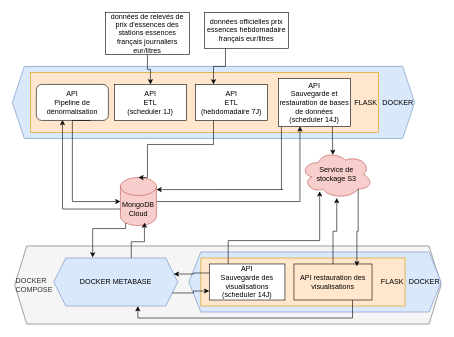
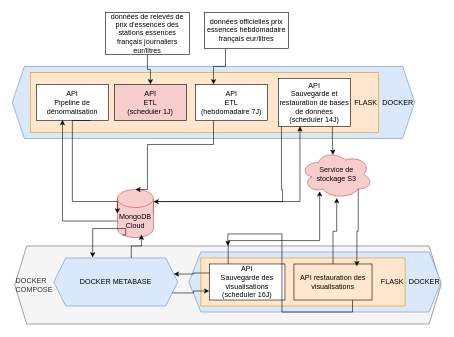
  <mxCell id="0" />
  <mxCell id="1" parent="0" />
  <mxCell id="2" value="DOCKER&lt;br&gt;COMPOSE" style="shape=hexagon;perimeter=hexagonPerimeter2;whiteSpace=wrap;html=1;fixedSize=1;align=left;fillColor=#f5f5f5;strokeColor=#666666;fontColor=#333333;" parent="1" vertex="1"><mxGeometry x="24" y="409" width="710" height="130" as="geometry" /></mxCell>
  <mxCell id="3" value="DOCKER" style="shape=hexagon;perimeter=hexagonPerimeter2;whiteSpace=wrap;html=1;fixedSize=1;align=right;fillColor=#dae8fc;strokeColor=#6c8ebf;" parent="1" vertex="1"><mxGeometry x="314" y="419" width="420" height="100" as="geometry" /></mxCell>
  <mxCell id="4" value="DOCKER METABASE" style="shape=hexagon;perimeter=hexagonPerimeter2;whiteSpace=wrap;html=1;fixedSize=1;align=center;fillColor=#dae8fc;strokeColor=#6c8ebf;" parent="1" vertex="1"><mxGeometry x="89" y="429" width="206.5" height="80" as="geometry" /></mxCell>
  <mxCell id="5" value="DOCKER" style="shape=hexagon;perimeter=hexagonPerimeter2;whiteSpace=wrap;html=1;fixedSize=1;align=right;fillColor=#dae8fc;strokeColor=#6c8ebf;" parent="1" vertex="1"><mxGeometry x="20" y="110" width="670" height="120" as="geometry" /></mxCell>
  <mxCell id="6" value="FLASK" style="rounded=0;whiteSpace=wrap;html=1;align=right;fillColor=#ffe6cc;strokeColor=#d79b00;" parent="1" vertex="1"><mxGeometry x="50" y="120" width="580" height="100" as="geometry" /></mxCell>
  <mxCell id="7" style="edgeStyle=orthogonalEdgeStyle;rounded=0;orthogonalLoop=1;jettySize=auto;html=1;exitX=0.5;exitY=1;exitDx=0;exitDy=0;" parent="1" source="8" target="11" edge="1"><mxGeometry relative="1" as="geometry" /></mxCell>
  <mxCell id="8" value="&lt;span style=&quot;background-color: transparent; color: light-dark(rgb(0, 0, 0), rgb(255, 255, 255));&quot;&gt;données de relevés de prix d'essences des stations essences français journaliers eur/litres&lt;/span&gt;" style="rounded=0;whiteSpace=wrap;html=1;" parent="1" vertex="1"><mxGeometry x="175" y="20" width="140" height="70" as="geometry" /></mxCell>
  <mxCell id="9" style="edgeStyle=orthogonalEdgeStyle;rounded=0;orthogonalLoop=1;jettySize=auto;html=1;exitX=0.25;exitY=1;exitDx=0;exitDy=0;entryX=0.25;entryY=0;entryDx=0;entryDy=0;" parent="1" source="10" target="12" edge="1"><mxGeometry relative="1" as="geometry" /></mxCell>
  <mxCell id="10" value="données officielles prix essences hebdomadaire&lt;div&gt;français eur/litres&lt;/div&gt;" style="rounded=0;whiteSpace=wrap;html=1;" parent="1" vertex="1"><mxGeometry x="340" y="20" width="140" height="60" as="geometry" /></mxCell>
- <mxCell id="11" value="API&lt;br&gt;ETL&lt;br&gt;(scheduler 1J)" style="rounded=0;whiteSpace=wrap;html=1;" parent="1" vertex="1"><mxGeometry x="190" y="140" width="120" height="60" as="geometry" /></mxCell>
+ <mxCell id="11" value="API&lt;br&gt;ETL&lt;br&gt;(scheduler 1J)" style="rounded=0;whiteSpace=wrap;html=1;fillColor=#f8cecc;" parent="1" vertex="1"><mxGeometry x="190" y="140" width="120" height="60" as="geometry" /></mxCell>
  <mxCell id="12" value="API&lt;br&gt;ETL&lt;br&gt;(hebdomadaire 7J)" style="rounded=0;whiteSpace=wrap;html=1;" parent="1" vertex="1"><mxGeometry x="325" y="140" width="120" height="60" as="geometry" /></mxCell>
  <mxCell id="13" style="edgeStyle=orthogonalEdgeStyle;rounded=0;orthogonalLoop=1;jettySize=auto;html=1;exitX=1;exitY=0.5;exitDx=0;exitDy=0;exitPerimeter=0;entryX=0.3;entryY=0.997;entryDx=0;entryDy=0;entryPerimeter=0;" parent="1" source="14" target="15" edge="1"><mxGeometry relative="1" as="geometry"><mxPoint x="480" y="200" as="targetPoint" /><Array as="points"><mxPoint x="499" y="335" /></Array></mxGeometry></mxCell>
- <mxCell id="14" value="MongoDB&lt;br&gt;Cloud" style="shape=cylinder3;whiteSpace=wrap;html=1;boundedLbl=1;backgroundOutline=1;size=15;fillColor=#f8cecc;strokeColor=#b85450;" parent="1" vertex="1"><mxGeometry x="200" y="295" width="60" height="80" as="geometry" /></mxCell>
+ <mxCell id="14" value="MongoDB&lt;br&gt;Cloud" style="shape=cylinder3;whiteSpace=wrap;html=1;boundedLbl=1;backgroundOutline=1;size=15;fillColor=#f8cecc;strokeColor=#b85450;" parent="1" vertex="1"><mxGeometry x="195" y="315" width="60" height="80" as="geometry" /></mxCell>
  <mxCell id="15" value="API&lt;br&gt;Sauvegarde et restauration de bases de données&lt;br&gt;(scheduler 14J)" style="rounded=0;whiteSpace=wrap;html=1;" parent="1" vertex="1"><mxGeometry x="463" y="130" width="120" height="80" as="geometry" /></mxCell>
  <mxCell id="16" style="edgeStyle=orthogonalEdgeStyle;rounded=0;orthogonalLoop=1;jettySize=auto;html=1;exitX=0.25;exitY=1;exitDx=0;exitDy=0;entryX=0.5;entryY=0;entryDx=0;entryDy=0;entryPerimeter=0;" parent="1" source="12" target="14" edge="1"><mxGeometry relative="1" as="geometry"><Array as="points"><mxPoint x="355" y="240" /><mxPoint x="245" y="240" /></Array></mxGeometry></mxCell>
  <mxCell id="17" style="edgeStyle=orthogonalEdgeStyle;rounded=0;orthogonalLoop=1;jettySize=auto;html=1;exitX=0.043;exitY=1.005;exitDx=0;exitDy=0;entryX=1.002;entryY=0.252;entryDx=0;entryDy=0;entryPerimeter=0;exitPerimeter=0;" parent="1" source="15" target="14" edge="1"><mxGeometry relative="1" as="geometry"><Array as="points"><mxPoint x="468" y="315" /><mxPoint x="470" y="315" /></Array></mxGeometry></mxCell>
  <mxCell id="18" value="Service de &lt;br&gt;stockage S3" style="ellipse;shape=cloud;whiteSpace=wrap;html=1;fillColor=#f8cecc;strokeColor=#b85450;" parent="1" vertex="1"><mxGeometry x="500" y="250" width="120" height="80" as="geometry" /></mxCell>
  <mxCell id="19" style="edgeStyle=orthogonalEdgeStyle;rounded=0;orthogonalLoop=1;jettySize=auto;html=1;exitX=0.75;exitY=1;exitDx=0;exitDy=0;entryX=0.449;entryY=0.091;entryDx=0;entryDy=0;entryPerimeter=0;" parent="1" source="15" target="18" edge="1"><mxGeometry relative="1" as="geometry" /></mxCell>
  <mxCell id="20" value="FLASK" style="rounded=0;whiteSpace=wrap;html=1;align=right;fillColor=#ffe6cc;strokeColor=#d79b00;" parent="1" vertex="1"><mxGeometry x="334" y="429" width="340" height="80" as="geometry" /></mxCell>
- <mxCell id="21" value="API&lt;br&gt;Sauvegarde des visualisations&lt;br&gt;(scheduler 14J)" style="rounded=0;whiteSpace=wrap;html=1;" parent="1" vertex="1"><mxGeometry x="348" y="439" width="126" height="60" as="geometry" /></mxCell>
+ <mxCell id="21" value="API&lt;br&gt;Sauvegarde des visualisations&lt;br&gt;(scheduler 16J)" style="rounded=0;whiteSpace=wrap;html=1;" parent="1" vertex="1"><mxGeometry x="348" y="439" width="126" height="60" as="geometry" /></mxCell>
  <mxCell id="22" style="edgeStyle=orthogonalEdgeStyle;rounded=0;orthogonalLoop=1;jettySize=auto;html=1;exitX=0;exitY=0.25;exitDx=0;exitDy=0;entryX=0.968;entryY=0.334;entryDx=0;entryDy=0;entryPerimeter=0;" parent="1" source="21" target="4" edge="1"><mxGeometry relative="1" as="geometry" /></mxCell>
  <mxCell id="23" style="edgeStyle=orthogonalEdgeStyle;rounded=0;orthogonalLoop=1;jettySize=auto;html=1;exitX=1;exitY=0.75;exitDx=0;exitDy=0;entryX=0;entryY=0.75;entryDx=0;entryDy=0;" parent="1" source="4" target="21" edge="1"><mxGeometry relative="1" as="geometry" /></mxCell>
  <mxCell id="24" value="API restauration des visualisations" style="rounded=0;whiteSpace=wrap;html=1;fillColor=#ffe6cc;" parent="1" vertex="1"><mxGeometry x="489" y="439" width="130" height="60" as="geometry" /></mxCell>
  <mxCell id="25" style="edgeStyle=orthogonalEdgeStyle;rounded=0;orthogonalLoop=1;jettySize=auto;html=1;exitX=0.25;exitY=0;exitDx=0;exitDy=0;entryX=0.265;entryY=0.849;entryDx=0;entryDy=0;entryPerimeter=0;" parent="1" source="21" target="18" edge="1"><mxGeometry relative="1" as="geometry"><Array as="points"><mxPoint x="380" y="400" /><mxPoint x="532" y="400" /></Array></mxGeometry></mxCell>
  <mxCell id="26" style="edgeStyle=orthogonalEdgeStyle;rounded=0;orthogonalLoop=1;jettySize=auto;html=1;exitX=0.5;exitY=0;exitDx=0;exitDy=0;entryX=0.502;entryY=0.989;entryDx=0;entryDy=0;entryPerimeter=0;" parent="1" source="24" target="18" edge="1"><mxGeometry relative="1" as="geometry" /></mxCell>
  <mxCell id="27" style="edgeStyle=orthogonalEdgeStyle;rounded=0;orthogonalLoop=1;jettySize=auto;html=1;exitX=0.8;exitY=0.8;exitDx=0;exitDy=0;exitPerimeter=0;entryX=0.806;entryY=0.064;entryDx=0;entryDy=0;entryPerimeter=0;" parent="1" source="18" target="24" edge="1"><mxGeometry relative="1" as="geometry" /></mxCell>
- <mxCell id="28" style="edgeStyle=orthogonalEdgeStyle;rounded=0;orthogonalLoop=1;jettySize=auto;html=1;exitX=0.75;exitY=1;exitDx=0;exitDy=0;entryX=0.678;entryY=1.002;entryDx=0;entryDy=0;entryPerimeter=0;" parent="1" source="24" target="4" edge="1"><mxGeometry relative="1" as="geometry" /></mxCell>
- <mxCell id="29" value="API&lt;br&gt;Pipeline de dénormalisation" style="whiteSpace=wrap;html=1;rounded=1;" parent="1" vertex="1"><mxGeometry x="60" y="140" width="120" height="60" as="geometry" /></mxCell>
+ <mxCell id="28" style="edgeStyle=orthogonalEdgeStyle;rounded=0;orthogonalLoop=1;jettySize=auto;html=1;exitX=0.75;exitY=1;exitDx=0;exitDy=0;" parent="1" source="24" target="2" edge="1"><mxGeometry relative="1" as="geometry" /></mxCell>
+ <mxCell id="29" value="API&lt;br&gt;Pipeline de dénormalisation" style="rounded=0;whiteSpace=wrap;html=1;" parent="1" vertex="1"><mxGeometry x="60" y="140" width="120" height="60" as="geometry" /></mxCell>
  <mxCell id="30" style="edgeStyle=orthogonalEdgeStyle;rounded=0;orthogonalLoop=1;jettySize=auto;html=1;exitX=0.75;exitY=1;exitDx=0;exitDy=0;entryX=0;entryY=0.5;entryDx=0;entryDy=0;entryPerimeter=0;" parent="1" source="29" target="14" edge="1"><mxGeometry relative="1" as="geometry"><Array as="points"><mxPoint x="120" y="200" /><mxPoint x="120" y="335" /></Array></mxGeometry></mxCell>
  <mxCell id="31" style="edgeStyle=orthogonalEdgeStyle;rounded=0;orthogonalLoop=1;jettySize=auto;html=1;exitX=0;exitY=0;exitDx=0;exitDy=52.5;exitPerimeter=0;entryX=0.363;entryY=0.986;entryDx=0;entryDy=0;entryPerimeter=0;" parent="1" source="14" target="29" edge="1"><mxGeometry relative="1" as="geometry" /></mxCell>
  <mxCell id="32" style="edgeStyle=orthogonalEdgeStyle;rounded=0;orthogonalLoop=1;jettySize=auto;html=1;exitX=0.145;exitY=1;exitDx=0;exitDy=-4.35;exitPerimeter=0;entryX=0.314;entryY=-0.011;entryDx=0;entryDy=0;entryPerimeter=0;" edge="1" parent="1" source="14" target="4"><mxGeometry relative="1" as="geometry"><Array as="points"><mxPoint x="209" y="380" /><mxPoint x="154" y="380" /></Array></mxGeometry></mxCell>
  <mxCell id="33" style="edgeStyle=orthogonalEdgeStyle;rounded=0;orthogonalLoop=1;jettySize=auto;html=1;exitX=0.625;exitY=0;exitDx=0;exitDy=0;entryX=0.667;entryY=0.938;entryDx=0;entryDy=0;entryPerimeter=0;" edge="1" parent="1" source="4" target="14"><mxGeometry relative="1" as="geometry" /></mxCell>
